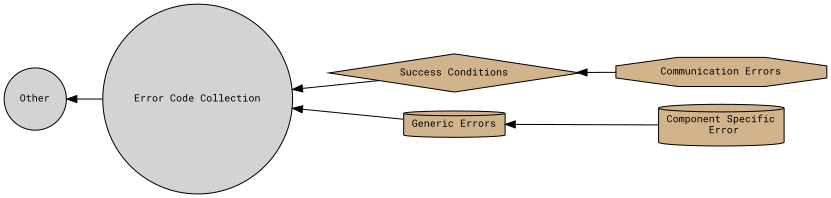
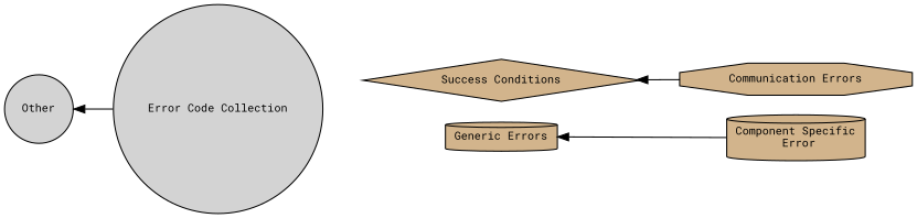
  digraph {
    fontname="Roboto Mono"
    rankdir=LR
    node [color=black fillcolor=tan fontname="Roboto Mono" fontsize=10 shape=cylinder style=filled]
    edge [dir=back fontname="Roboto Mono" fontsize=10 labelfontname=Helvetica labelfontsize=10 shape=plaintext style=solid]
    n1 [height=0.2 label="Success Conditions" shape=diamond width=0.4]
    n2 [height=0.2 label="Communication Errors" shape=octagon width=0.4]
    n3 [height=0.2 label="Generic Errors" width=0.4]
    n4 [height=0.2 label="Component Specific\l Error" width=0.4]
    n5 [fillcolor=lightgrey fontcolor=black height=0.2 label="Error Code Collection" shape=circle width=0.4]
    n6 [fillcolor=lightgrey height=0.2 label=Other shape=circle width=0.4]
    n1 -> n2
    n3 -> n4
-   n5 -> n1
-   n5 -> n3
    n6 -> n5
  }
